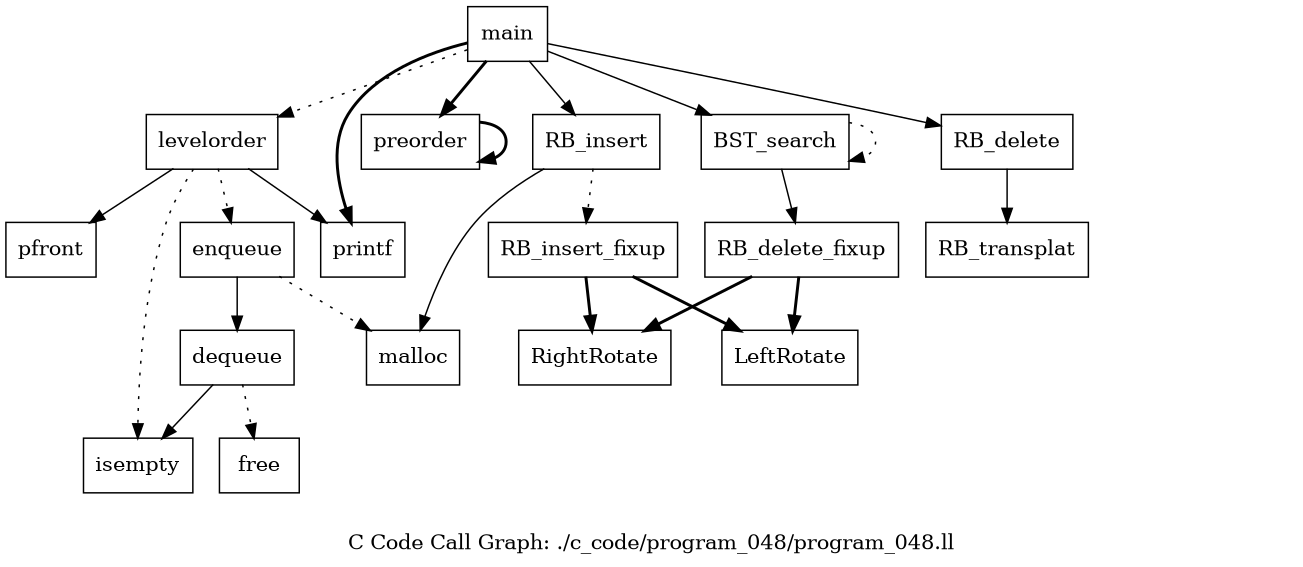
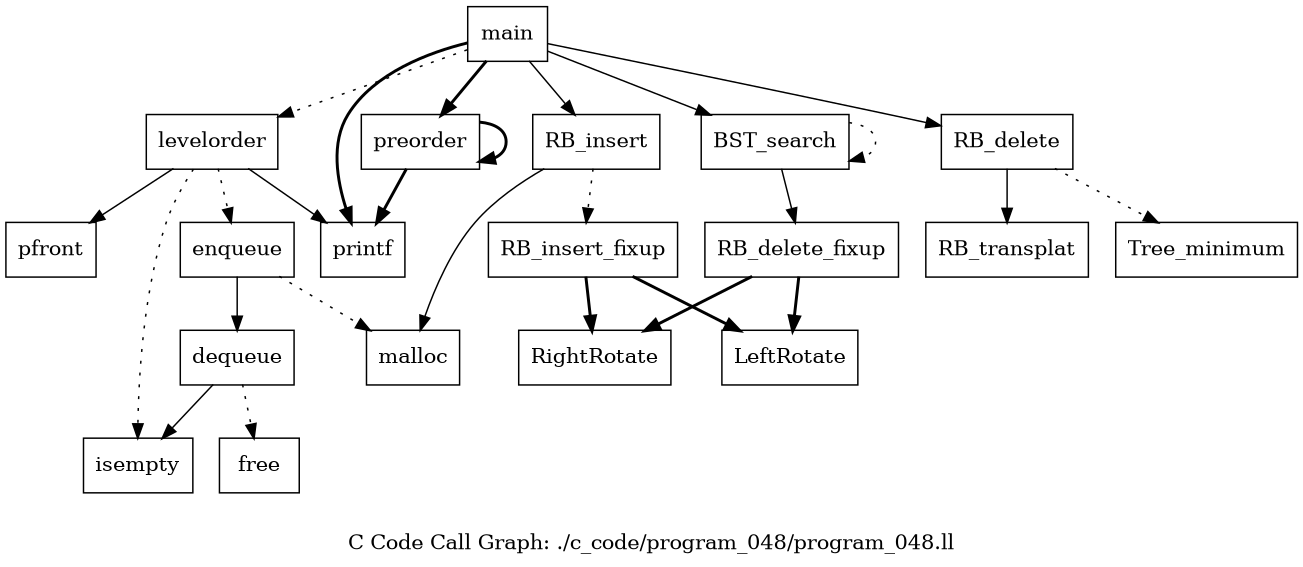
  digraph {
    label="C Code Call Graph: ./c_code/program_048/program_048.ll"
    node [shape=record]
    edge [style=solid]
    n1 [label="{pfront}"]
    n2 [label="{isempty}"]
    n3 [label="{dequeue}"]
    n4 [label="{free}"]
    n5 [label="{enqueue}"]
    n6 [label="{malloc}"]
    n7 [label="{levelorder}"]
    n8 [label="{printf}"]
    n9 [label="{LeftRotate}"]
    n10 [label="{RightRotate}"]
    n11 [label="{RB_insert_fixup}"]
    n12 [label="{RB_insert}"]
    n13 [label="{preorder}"]
+   n14 [label="{Tree_minimum}"]
    n15 [label="{RB_delete_fixup}"]
    n16 [label="{RB_transplat}"]
    n17 [label="{RB_delete}"]
    n18 [label="{BST_search}"]
    n19 [label="{main}"]
    n3 -> n2
    n3 -> n4 [style=dotted]
    n5 -> n3
    n5 -> n6 [style=dotted]
    n7 -> n1
    n7 -> n2 [style=dotted]
    n7 -> n5 [style=dotted]
    n7 -> n8
    n11 -> n9 [style=bold]
    n11 -> n10 [style=bold]
    n12 -> n6
    n12 -> n11 [style=dotted]
+   n13 -> n8 [style=bold]
    n13 -> n13 [style=bold]
    n15 -> n9 [style=bold]
    n15 -> n10 [style=bold]
+   n17 -> n14 [style=dotted]
    n17 -> n16
    n18 -> n15
    n18 -> n18 [style=dotted]
    n19 -> n7 [style=dotted]
    n19 -> n8 [style=bold]
    n19 -> n12
    n19 -> n13 [style=bold]
    n19 -> n17
    n19 -> n18
  }
